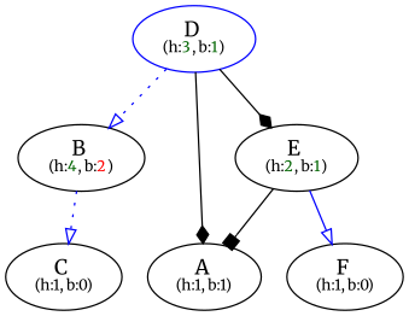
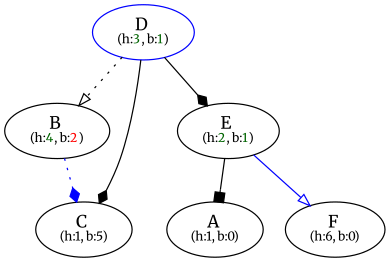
  digraph {
    fontname=Merriweather
    node [fontname=Merriweather]
    edge [arrowhead=diamond fontname=Merriweather]
    n1 [label=<B <br/><font point-size="10">(h:<font color="darkgreen">4</font>, b:<font color="red">2</font>)</font>>]
-   n2 [label=<C <br/><font point-size="10">(h:1, b:0)</font>>]
+   n2 [label=<C <br/><font point-size="10">(h:1, b:5)</font>>]
    n3 [color=blue label=<D <br/><font point-size="10">(h:<font color="darkgreen">3</font>, b:<font color="darkgreen">1</font>)</font>>]
    n4 [label=<E <br/><font point-size="10">(h:<font color="darkgreen">2</font>, b:<font color="darkgreen">1</font>)</font>>]
-   n5 [label=<A <br/><font point-size="10">(h:1, b:1)</font>>]
-   n6 [label=<F <br/><font point-size="10">(h:1, b:0)</font>>]
-   n1 -> n2 [arrowhead=onormal color=blue style=dotted]
-   n3 -> n1 [arrowhead=onormal color=blue style=dotted]
-   n3 -> n5
+   n5 [label=<A <br/><font point-size="10">(h:1, b:0)</font>>]
+   n6 [label=<F <br/><font point-size="10">(h:6, b:0)</font>>]
+   n1 -> n2 [color=blue style=dotted]
+   n3 -> n1 [arrowhead=onormal color=black style=dotted]
+   n3 -> n2
    n3 -> n4
    n4 -> n5 [arrowhead=box]
    n4 -> n6 [arrowhead=onormal color=blue]
  }
